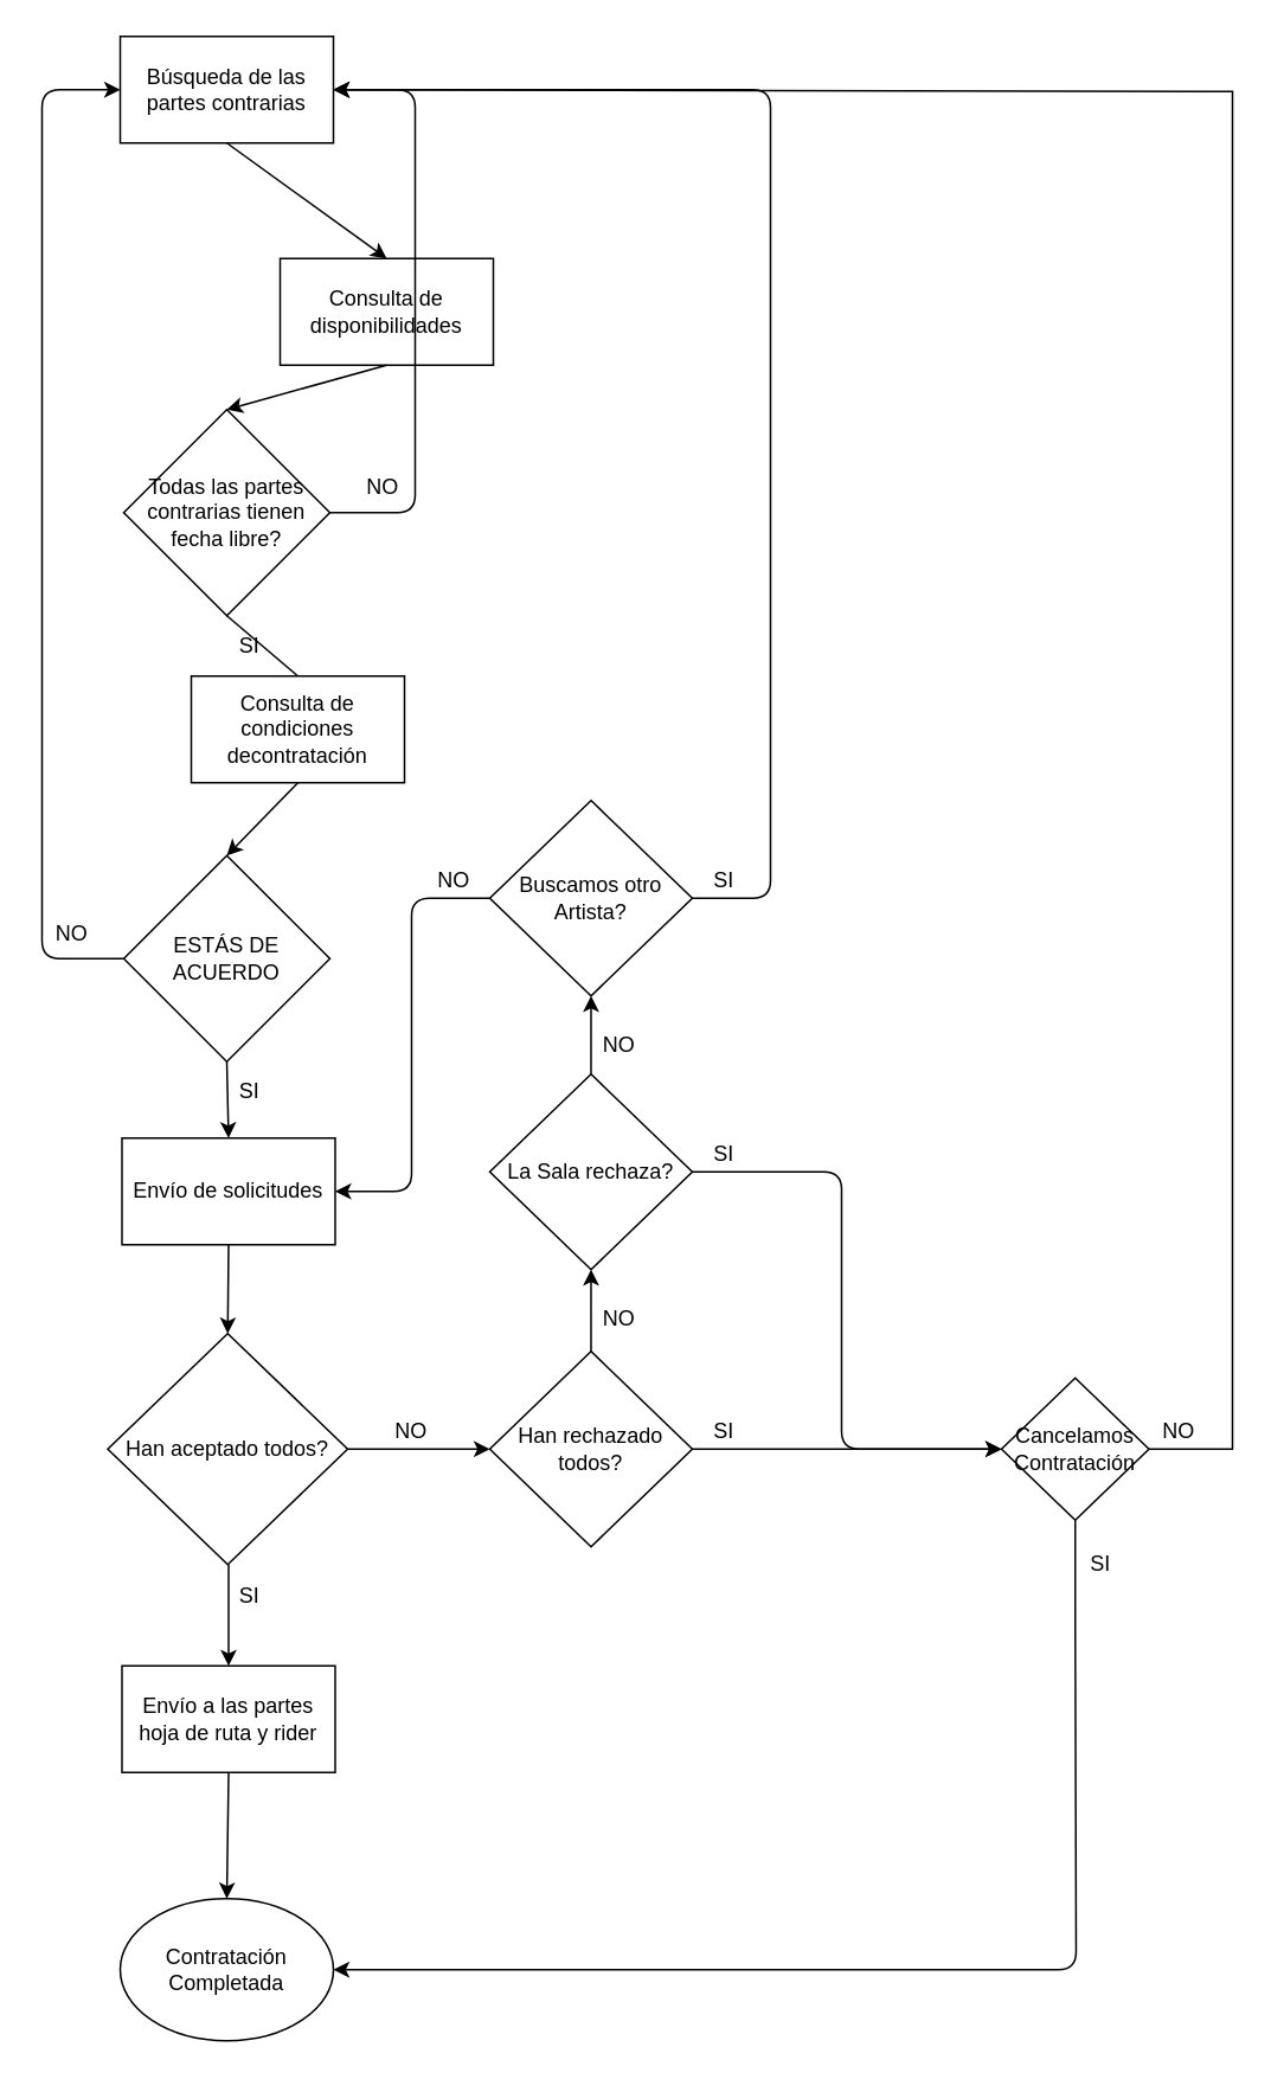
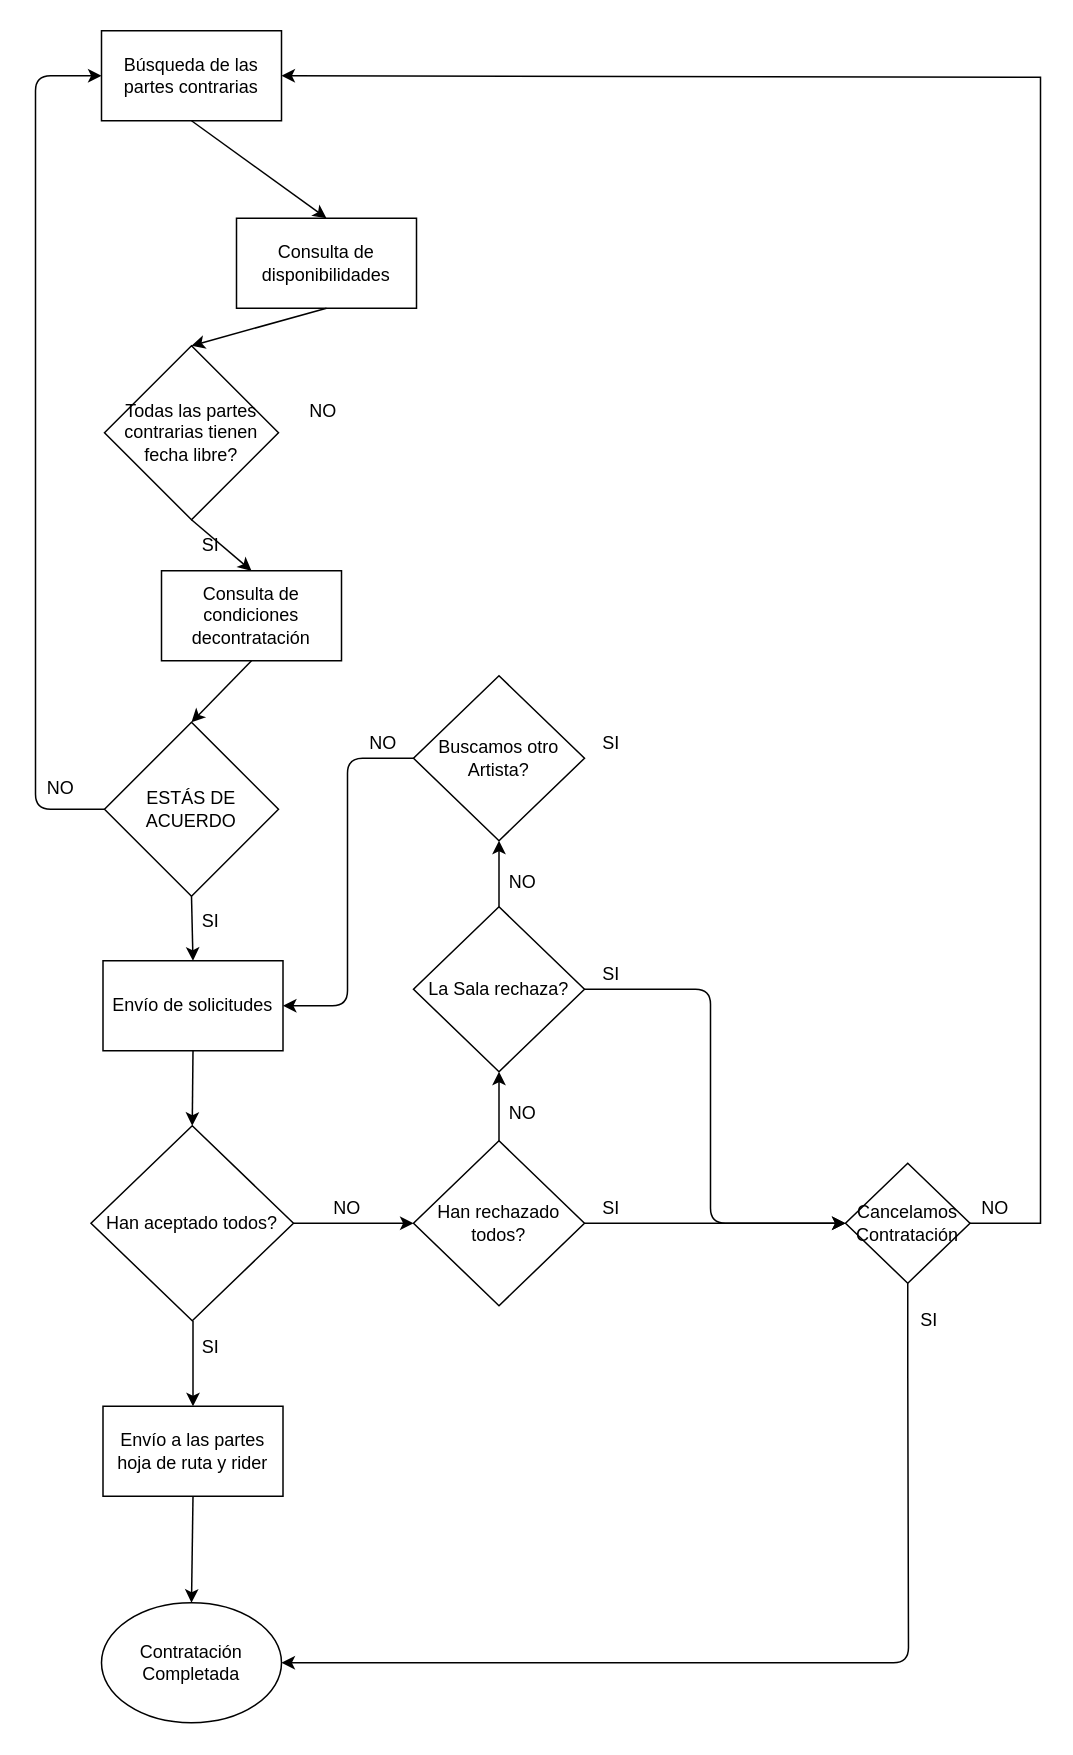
  <mxCell id="0" />
  <mxCell id="1" parent="0" />
  <mxCell id="2" value="&lt;span&gt;Búsqueda de las partes contrarias&lt;/span&gt;" style="rounded=0;whiteSpace=wrap;html=1;fillColor=none;" parent="1" vertex="1"><mxGeometry x="67" y="20" width="120" height="60" as="geometry" /></mxCell>
  <mxCell id="3" value="" style="endArrow=classic;html=1;entryX=0.5;entryY=0;exitX=0.5;exitY=1;" parent="1" source="2" target="4" edge="1"><mxGeometry width="50" height="50" relative="1" as="geometry"><mxPoint x="137" y="80" as="sourcePoint" /><mxPoint x="137" y="150" as="targetPoint" /></mxGeometry></mxCell>
  <mxCell id="4" value="&lt;span&gt;Consulta de disponibilidades&lt;/span&gt;" style="rounded=0;whiteSpace=wrap;html=1;fillColor=none;" parent="1" vertex="1"><mxGeometry x="157" y="145" width="120" height="60" as="geometry" /></mxCell>
  <mxCell id="5" value="Todas las partes contrarias tienen fecha libre?" style="rhombus;whiteSpace=wrap;html=1;fillColor=none;" parent="1" vertex="1"><mxGeometry x="69" y="230" width="116" height="116" as="geometry" /></mxCell>
  <mxCell id="6" value="" style="endArrow=classic;html=1;exitX=0.5;exitY=1;entryX=0.5;entryY=0;" parent="1" source="4" target="5" edge="1"><mxGeometry width="50" height="50" relative="1" as="geometry"><mxPoint x="193" y="250" as="sourcePoint" /><mxPoint x="243" y="200" as="targetPoint" /></mxGeometry></mxCell>
- <mxCell id="7" value="" style="endArrow=classic;html=1;exitX=1;exitY=0.5;entryX=1;entryY=0.5;" parent="1" source="5" target="2" edge="1"><mxGeometry width="50" height="50" relative="1" as="geometry"><mxPoint x="223" y="340" as="sourcePoint" /><mxPoint x="213" y="78" as="targetPoint" /><Array as="points"><mxPoint x="233" y="288" /><mxPoint x="233" y="50" /></Array></mxGeometry></mxCell>
  <mxCell id="8" value="NO" style="text;html=1;strokeColor=none;fillColor=none;align=center;verticalAlign=middle;whiteSpace=wrap;rounded=0;" parent="1" vertex="1"><mxGeometry x="195" y="264" width="40" height="20" as="geometry" /></mxCell>
  <mxCell id="9" value="SI" style="text;html=1;strokeColor=none;fillColor=none;align=center;verticalAlign=middle;whiteSpace=wrap;rounded=0;" parent="1" vertex="1"><mxGeometry x="120" y="353" width="40" height="20" as="geometry" /></mxCell>
- <mxCell id="10" value="" style="endArrow=none;html=1;exitX=0.5;exitY=1;entryX=0.5;entryY=0;" parent="1" source="5" target="11" edge="1"><mxGeometry width="50" height="50" relative="1" as="geometry"><mxPoint x="33" y="440" as="sourcePoint" /><mxPoint x="127" y="390" as="targetPoint" /></mxGeometry></mxCell>
+ <mxCell id="10" value="" style="endArrow=classic;html=1;exitX=0.5;exitY=1;entryX=0.5;entryY=0;" parent="1" source="5" target="11" edge="1"><mxGeometry width="50" height="50" relative="1" as="geometry"><mxPoint x="33" y="440" as="sourcePoint" /><mxPoint x="127" y="390" as="targetPoint" /></mxGeometry></mxCell>
  <mxCell id="11" value="&lt;span&gt;Consulta de condiciones decontratación&lt;/span&gt;" style="rounded=0;whiteSpace=wrap;html=1;fillColor=none;" parent="1" vertex="1"><mxGeometry x="107" y="380" width="120" height="60" as="geometry" /></mxCell>
  <mxCell id="12" value="ESTÁS DE ACUERDO" style="rhombus;whiteSpace=wrap;html=1;fillColor=none;" parent="1" vertex="1"><mxGeometry x="69" y="481" width="116" height="116" as="geometry" /></mxCell>
  <mxCell id="13" value="" style="endArrow=classic;html=1;entryX=0.5;entryY=0;exitX=0.5;exitY=1;" parent="1" source="11" target="12" edge="1"><mxGeometry width="50" height="50" relative="1" as="geometry"><mxPoint x="163" y="460" as="sourcePoint" /><mxPoint x="243" y="451" as="targetPoint" /></mxGeometry></mxCell>
  <mxCell id="14" value="" style="endArrow=classic;html=1;exitX=0;exitY=0.5;entryX=0;entryY=0.5;" parent="1" source="12" target="2" edge="1"><mxGeometry width="50" height="50" relative="1" as="geometry"><mxPoint x="223" y="591" as="sourcePoint" /><mxPoint x="187" y="301" as="targetPoint" /><Array as="points"><mxPoint x="23" y="539" /><mxPoint x="23" y="50" /></Array></mxGeometry></mxCell>
  <mxCell id="15" value="NO" style="text;html=1;strokeColor=none;fillColor=none;align=center;verticalAlign=middle;whiteSpace=wrap;rounded=0;" parent="1" vertex="1"><mxGeometry x="20" y="515" width="40" height="20" as="geometry" /></mxCell>
  <mxCell id="16" value="SI" style="text;html=1;strokeColor=none;fillColor=none;align=center;verticalAlign=middle;whiteSpace=wrap;rounded=0;" parent="1" vertex="1"><mxGeometry x="120" y="604" width="40" height="20" as="geometry" /></mxCell>
  <mxCell id="17" value="" style="endArrow=classic;html=1;exitX=0.5;exitY=1;entryX=0.5;entryY=0;" parent="1" source="12" target="18" edge="1"><mxGeometry width="50" height="50" relative="1" as="geometry"><mxPoint x="33" y="691" as="sourcePoint" /><mxPoint x="127" y="631" as="targetPoint" /></mxGeometry></mxCell>
  <mxCell id="18" value="Envío de solicitudes" style="rounded=0;whiteSpace=wrap;html=1;fillColor=none;" parent="1" vertex="1"><mxGeometry x="68" y="640" width="120" height="60" as="geometry" /></mxCell>
  <mxCell id="19" value="" style="edgeStyle=orthogonalEdgeStyle;rounded=0;html=1;jettySize=auto;orthogonalLoop=1;" parent="1" source="20" target="23" edge="1"><mxGeometry relative="1" as="geometry" /></mxCell>
  <mxCell id="20" value="Han aceptado todos?" style="rhombus;whiteSpace=wrap;html=1;fillColor=none;" parent="1" vertex="1"><mxGeometry x="60" y="750" width="135" height="130" as="geometry" /></mxCell>
  <mxCell id="21" value="" style="edgeStyle=orthogonalEdgeStyle;rounded=0;html=1;jettySize=auto;orthogonalLoop=1;entryX=0.5;entryY=1;exitX=0.5;exitY=0;" parent="1" source="23" target="28" edge="1"><mxGeometry relative="1" as="geometry"><mxPoint x="273" y="910" as="targetPoint" /><Array as="points"><mxPoint x="332" y="748" /><mxPoint x="332" y="748" /></Array></mxGeometry></mxCell>
  <mxCell id="22" value="" style="edgeStyle=orthogonalEdgeStyle;rounded=0;html=1;jettySize=auto;orthogonalLoop=1;" parent="1" source="23" target="25" edge="1"><mxGeometry relative="1" as="geometry" /></mxCell>
  <mxCell id="23" value="Han rechazado todos?" style="rhombus;whiteSpace=wrap;html=1;fillColor=none;" parent="1" vertex="1"><mxGeometry x="275" y="760" width="114" height="110" as="geometry" /></mxCell>
  <mxCell id="24" value="" style="edgeStyle=orthogonalEdgeStyle;rounded=1;html=1;jettySize=auto;orthogonalLoop=1;entryX=1;entryY=0.5;exitX=0.5;exitY=1;" parent="1" source="25" target="36" edge="1"><mxGeometry relative="1" as="geometry"><mxPoint x="973" y="838" as="sourcePoint" /><mxPoint x="557.111" y="1126.222" as="targetPoint" /><Array as="points"><mxPoint x="605" y="908" /><mxPoint x="605" y="1108" /></Array></mxGeometry></mxCell>
  <mxCell id="25" value="Cancelamos Contratación" style="rhombus;whiteSpace=wrap;html=1;fillColor=none;" parent="1" vertex="1"><mxGeometry x="563" y="775" width="83" height="80" as="geometry" /></mxCell>
  <mxCell id="26" value="" style="edgeStyle=orthogonalEdgeStyle;rounded=0;html=1;jettySize=auto;orthogonalLoop=1;exitX=1;exitY=0.5;entryX=1;entryY=0.5;" parent="1" source="25" target="2" edge="1"><mxGeometry relative="1" as="geometry"><mxPoint x="933" y="815" as="sourcePoint" /><mxPoint x="203" y="50" as="targetPoint" /><Array as="points"><mxPoint x="693" y="815" /><mxPoint x="693" y="51" /></Array></mxGeometry></mxCell>
  <mxCell id="27" value="" style="edgeStyle=orthogonalEdgeStyle;rounded=1;html=1;jettySize=auto;orthogonalLoop=1;entryX=0;entryY=0.5;exitX=1;exitY=0.5;" parent="1" source="28" target="25" edge="1"><mxGeometry relative="1" as="geometry"><mxPoint x="469" y="965" as="targetPoint" /><Array as="points"><mxPoint x="473" y="659" /><mxPoint x="473" y="815" /></Array></mxGeometry></mxCell>
  <mxCell id="28" value="La Sala rechaza?" style="rhombus;whiteSpace=wrap;html=1;fillColor=none;" parent="1" vertex="1"><mxGeometry x="275" y="604" width="114" height="110" as="geometry" /></mxCell>
- <mxCell id="29" value="" style="edgeStyle=orthogonalEdgeStyle;rounded=1;html=1;jettySize=auto;orthogonalLoop=1;entryX=1;entryY=0.5;" parent="1" source="31" target="2" edge="1"><mxGeometry relative="1" as="geometry"><mxPoint x="243" y="68" as="targetPoint" /><Array as="points"><mxPoint x="433" y="505" /><mxPoint x="433" y="50" /></Array></mxGeometry></mxCell>
  <mxCell id="30" value="" style="edgeStyle=orthogonalEdgeStyle;rounded=1;html=1;jettySize=auto;orthogonalLoop=1;entryX=1;entryY=0.5;" parent="1" source="31" target="18" edge="1"><mxGeometry relative="1" as="geometry"><mxPoint x="233" y="668" as="targetPoint" /><Array as="points"><mxPoint x="231" y="505" /><mxPoint x="231" y="670" /></Array></mxGeometry></mxCell>
  <mxCell id="31" value="Buscamos otro Artista?" style="rhombus;whiteSpace=wrap;html=1;fillColor=none;" parent="1" vertex="1"><mxGeometry x="275" y="450" width="114" height="110" as="geometry" /></mxCell>
  <mxCell id="32" value="" style="endArrow=classic;html=1;exitX=0.5;exitY=1;entryX=0.5;entryY=0;" parent="1" source="18" target="20" edge="1"><mxGeometry width="50" height="50" relative="1" as="geometry"><mxPoint x="136.526" y="707.421" as="sourcePoint" /><mxPoint x="137.579" y="749.526" as="targetPoint" /></mxGeometry></mxCell>
  <mxCell id="33" value="SI" style="text;html=1;strokeColor=none;fillColor=none;align=center;verticalAlign=middle;whiteSpace=wrap;rounded=0;" parent="1" vertex="1"><mxGeometry x="120" y="888" width="40" height="20" as="geometry" /></mxCell>
  <mxCell id="34" value="" style="endArrow=classic;html=1;entryX=0.5;entryY=0;" parent="1" target="35" edge="1"><mxGeometry width="50" height="50" relative="1" as="geometry"><mxPoint x="128" y="880" as="sourcePoint" /><mxPoint x="128" y="923" as="targetPoint" /></mxGeometry></mxCell>
  <mxCell id="35" value="Envío a las partes hoja de ruta y rider" style="rounded=0;whiteSpace=wrap;html=1;fillColor=none;" parent="1" vertex="1"><mxGeometry x="68" y="937" width="120" height="60" as="geometry" /></mxCell>
  <mxCell id="36" value="Contratación Completada" style="ellipse;whiteSpace=wrap;html=1;fillColor=none;" parent="1" vertex="1"><mxGeometry x="67" y="1068" width="120" height="80" as="geometry" /></mxCell>
  <mxCell id="37" value="" style="endArrow=classic;html=1;exitX=0.5;exitY=1;entryX=0.5;entryY=0;" parent="1" source="35" target="36" edge="1"><mxGeometry width="50" height="50" relative="1" as="geometry"><mxPoint x="23" y="1066" as="sourcePoint" /><mxPoint x="73" y="1016" as="targetPoint" /></mxGeometry></mxCell>
  <mxCell id="38" value="NO" style="text;html=1;strokeColor=none;fillColor=none;align=center;verticalAlign=middle;whiteSpace=wrap;rounded=0;" parent="1" vertex="1"><mxGeometry x="211" y="795" width="40" height="20" as="geometry" /></mxCell>
  <mxCell id="39" value="NO" style="text;html=1;strokeColor=none;fillColor=none;align=center;verticalAlign=middle;whiteSpace=wrap;rounded=0;" parent="1" vertex="1"><mxGeometry x="328" y="732" width="40" height="20" as="geometry" /></mxCell>
  <mxCell id="40" value="NO" style="text;html=1;strokeColor=none;fillColor=none;align=center;verticalAlign=middle;whiteSpace=wrap;rounded=0;" parent="1" vertex="1"><mxGeometry x="643" y="795" width="40" height="20" as="geometry" /></mxCell>
  <mxCell id="41" value="SI" style="text;html=1;strokeColor=none;fillColor=none;align=center;verticalAlign=middle;whiteSpace=wrap;rounded=0;" parent="1" vertex="1"><mxGeometry x="387" y="795" width="40" height="20" as="geometry" /></mxCell>
  <mxCell id="42" value="SI" style="text;html=1;strokeColor=none;fillColor=none;align=center;verticalAlign=middle;whiteSpace=wrap;rounded=0;" parent="1" vertex="1"><mxGeometry x="387" y="639" width="40" height="20" as="geometry" /></mxCell>
  <mxCell id="43" value="NO" style="text;html=1;strokeColor=none;fillColor=none;align=center;verticalAlign=middle;whiteSpace=wrap;rounded=0;" parent="1" vertex="1"><mxGeometry x="328" y="578" width="40" height="20" as="geometry" /></mxCell>
  <mxCell id="44" value="SI" style="text;html=1;strokeColor=none;fillColor=none;align=center;verticalAlign=middle;whiteSpace=wrap;rounded=0;" parent="1" vertex="1"><mxGeometry x="387" y="485" width="40" height="20" as="geometry" /></mxCell>
  <mxCell id="45" value="" style="endArrow=classic;html=1;exitX=0.5;exitY=0;entryX=0.5;entryY=1;" parent="1" source="28" target="31" edge="1"><mxGeometry width="50" height="50" relative="1" as="geometry"><mxPoint x="383" y="618" as="sourcePoint" /><mxPoint x="433" y="568" as="targetPoint" /></mxGeometry></mxCell>
  <mxCell id="46" value="NO" style="text;html=1;strokeColor=none;fillColor=none;align=center;verticalAlign=middle;whiteSpace=wrap;rounded=0;" parent="1" vertex="1"><mxGeometry x="235" y="485" width="40" height="20" as="geometry" /></mxCell>
  <mxCell id="47" value="SI" style="text;html=1;strokeColor=none;fillColor=none;align=center;verticalAlign=middle;whiteSpace=wrap;rounded=0;" parent="1" vertex="1"><mxGeometry x="599" y="870" width="40" height="20" as="geometry" /></mxCell>
